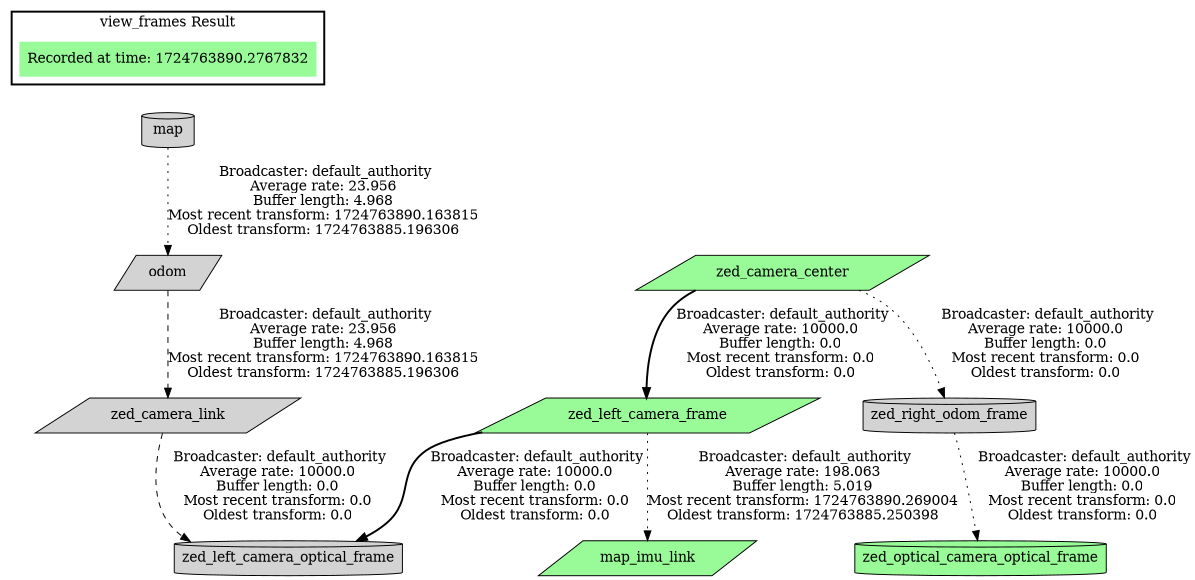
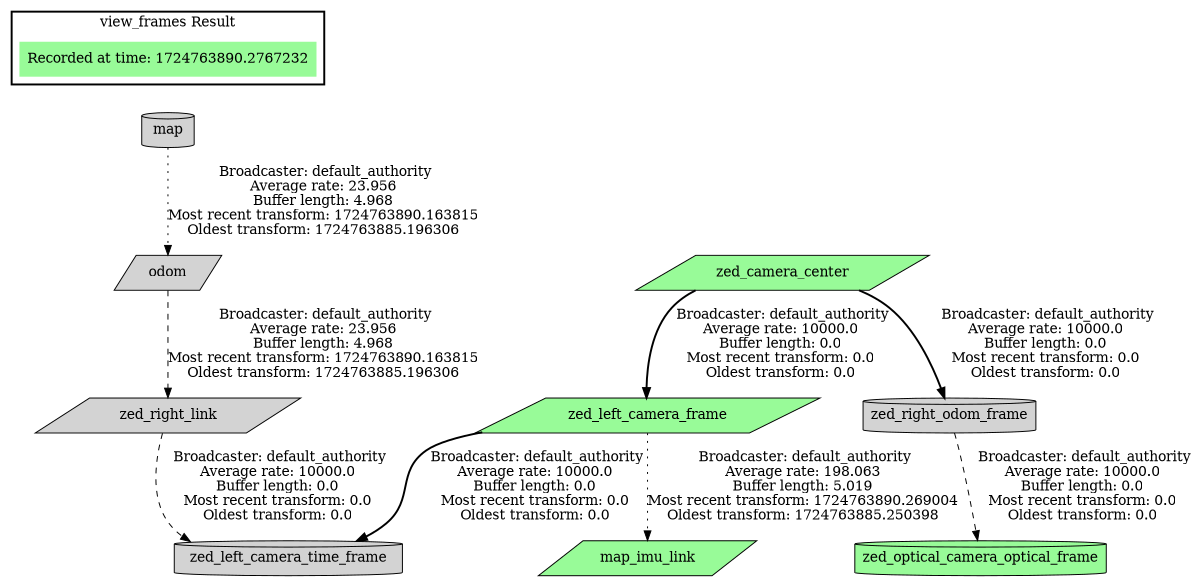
  digraph {
    node [fillcolor=palegreen shape=parallelogram style=filled]
    edge [style=dotted]
-   "Recorded at time: 1724763890.2767832" [shape=plaintext]
+   "Recorded at time: 1724763890.2767832" [shape=plaintext label="Recorded at time: 1724763890.2767232"]
    map [fillcolor=lightgrey shape=cylinder]
    n3 [label=map_imu_link]
    zed_left_camera_frame
-   zed_left_camera_optical_frame [fillcolor=lightgrey shape=cylinder]
+   zed_left_camera_optical_frame [fillcolor=lightgrey shape=cylinder label=zed_left_camera_time_frame]
    zed_camera_center
    n7 [fillcolor=lightgrey label=zed_right_odom_frame shape=cylinder]
    n8 [label=zed_optical_camera_optical_frame shape=cylinder]
-   zed_camera_link [fillcolor=lightgrey]
+   zed_camera_link [fillcolor=lightgrey label=zed_right_link]
    odom [fillcolor=lightgrey]
    subgraph cluster_1 {
      color=black
      label="view_frames Result"
      style=bold
      "Recorded at time: 1724763890.2767832"
    }
    "Recorded at time: 1724763890.2767832" -> map [style=invis]
    map -> odom [label=" Broadcaster: default_authority\nAverage rate: 23.956\nBuffer length: 4.968\nMost recent transform: 1724763890.163815\nOldest transform: 1724763885.196306\n"]
    zed_left_camera_frame -> n3 [label=" Broadcaster: default_authority\nAverage rate: 198.063\nBuffer length: 5.019\nMost recent transform: 1724763890.269004\nOldest transform: 1724763885.250398\n"]
    zed_left_camera_frame -> zed_left_camera_optical_frame [label=" Broadcaster: default_authority\nAverage rate: 10000.0\nBuffer length: 0.0\nMost recent transform: 0.0\nOldest transform: 0.0\n" style=bold]
    zed_camera_center -> zed_left_camera_frame [label=" Broadcaster: default_authority\nAverage rate: 10000.0\nBuffer length: 0.0\nMost recent transform: 0.0\nOldest transform: 0.0\n" style=bold]
-   zed_camera_center -> n7 [label=" Broadcaster: default_authority\nAverage rate: 10000.0\nBuffer length: 0.0\nMost recent transform: 0.0\nOldest transform: 0.0\n"]
-   n7 -> n8 [label=" Broadcaster: default_authority\nAverage rate: 10000.0\nBuffer length: 0.0\nMost recent transform: 0.0\nOldest transform: 0.0\n"]
+   zed_camera_center -> n7 [label=" Broadcaster: default_authority\nAverage rate: 10000.0\nBuffer length: 0.0\nMost recent transform: 0.0\nOldest transform: 0.0\n" style=bold]
+   n7 -> n8 [label=" Broadcaster: default_authority\nAverage rate: 10000.0\nBuffer length: 0.0\nMost recent transform: 0.0\nOldest transform: 0.0\n" style=dashed]
    zed_camera_link -> zed_left_camera_optical_frame [label=" Broadcaster: default_authority\nAverage rate: 10000.0\nBuffer length: 0.0\nMost recent transform: 0.0\nOldest transform: 0.0\n" style=dashed]
    odom -> zed_camera_link [label=" Broadcaster: default_authority\nAverage rate: 23.956\nBuffer length: 4.968\nMost recent transform: 1724763890.163815\nOldest transform: 1724763885.196306\n" style=dashed]
  }
